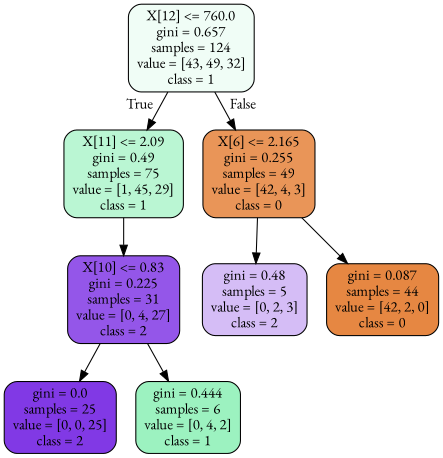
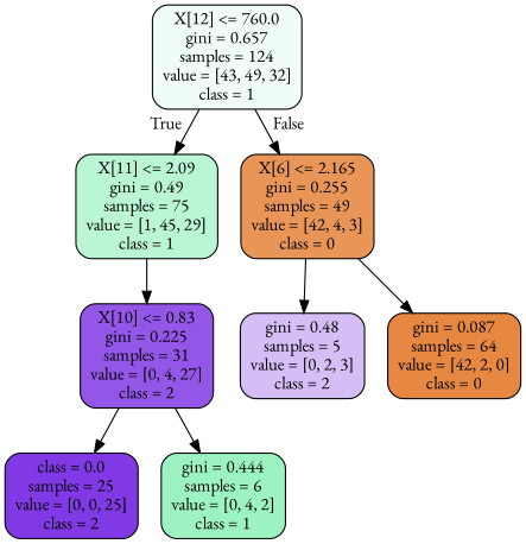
  digraph {
    fontname="EB Garamond"
    node [color=black fontname="EB Garamond" shape=box style="filled, rounded"]
    edge [fontname="EB Garamond"]
    n1 [fillcolor="#f0fdf6" label="X[12] <= 760.0\ngini = 0.657\nsamples = 124\nvalue = [43, 49, 32]\nclass = 1"]
    n2 [fillcolor="#baf6d3" label="X[11] <= 2.09\ngini = 0.49\nsamples = 75\nvalue = [1, 45, 29]\nclass = 1"]
    n3 [fillcolor="#e99558" label="X[6] <= 2.165\ngini = 0.255\nsamples = 49\nvalue = [42, 4, 3]\nclass = 0"]
    n4 [fillcolor="#9456e9" label="X[10] <= 0.83\ngini = 0.225\nsamples = 31\nvalue = [0, 4, 27]\nclass = 2"]
    n5 [fillcolor="#d5bdf6" label="gini = 0.48\nsamples = 5\nvalue = [0, 2, 3]\nclass = 2"]
-   n6 [fillcolor="#e68742" label="gini = 0.087\nsamples = 44\nvalue = [42, 2, 0]\nclass = 0"]
-   n7 [fillcolor="#8139e5" label="gini = 0.0\nsamples = 25\nvalue = [0, 0, 25]\nclass = 2"]
+   n6 [fillcolor="#e68742" label="gini = 0.087\nsamples = 64\nvalue = [42, 2, 0]\nclass = 0"]
+   n7 [fillcolor="#8139e5" label="class = 0.0\nsamples = 25\nvalue = [0, 0, 25]\nclass = 2"]
    n8 [fillcolor="#9cf2c0" label="gini = 0.444\nsamples = 6\nvalue = [0, 4, 2]\nclass = 1"]
    n1 -> n2 [headlabel=True labelangle=45 labeldistance=2.5]
    n1 -> n3 [headlabel=False labelangle=-45 labeldistance=2.5]
    n2 -> n4
    n3 -> n5
    n3 -> n6
    n4 -> n7
    n4 -> n8
  }
